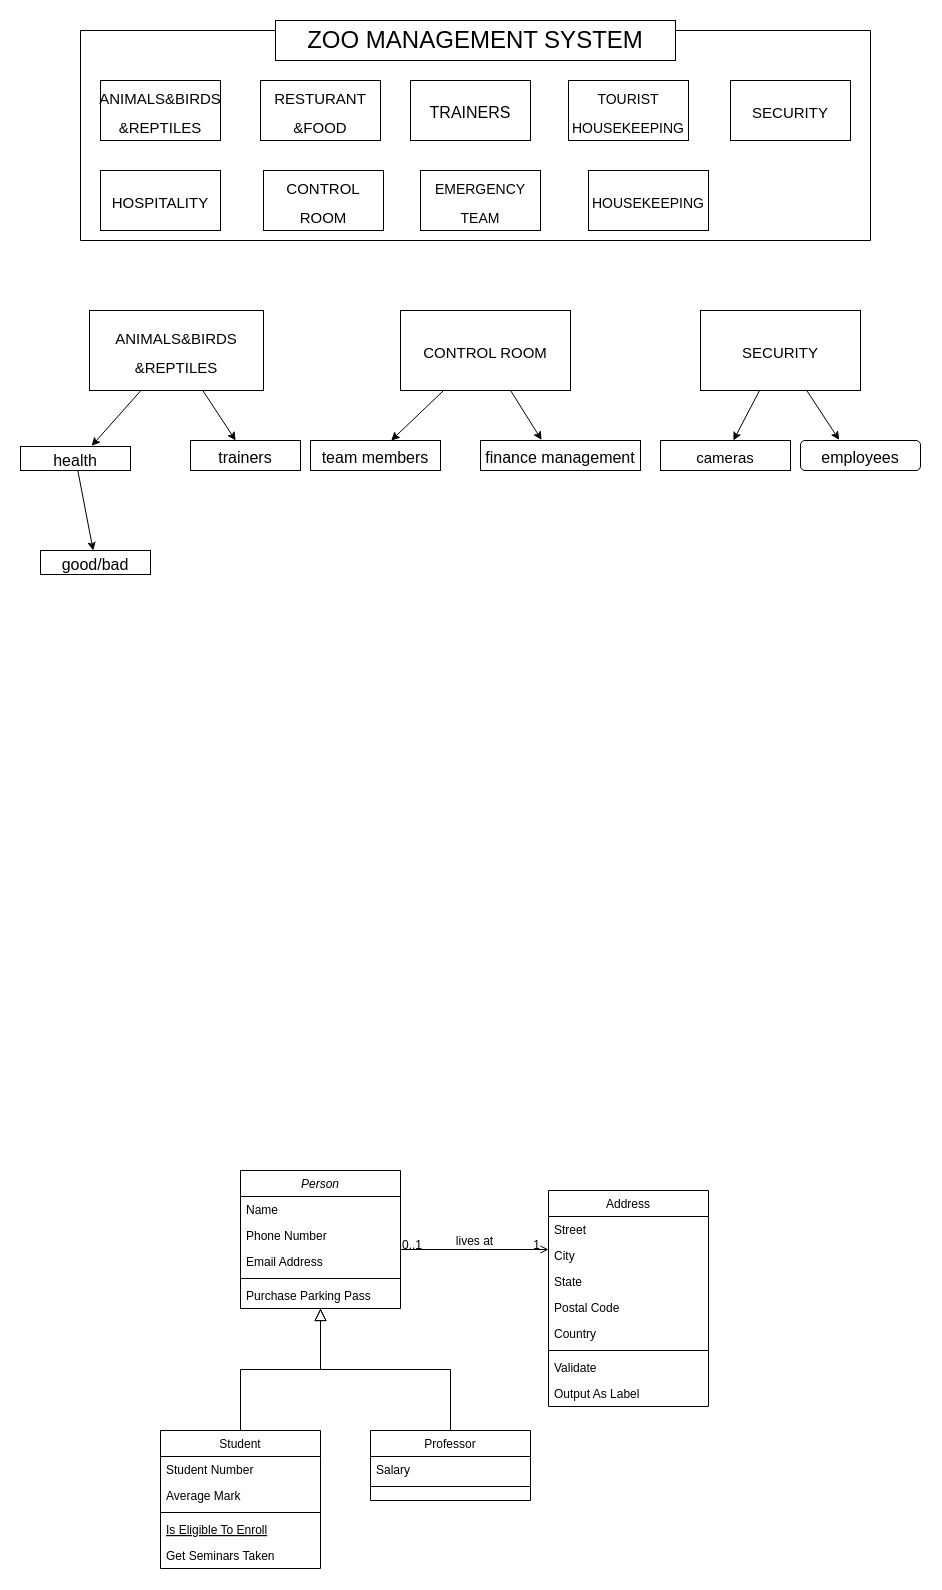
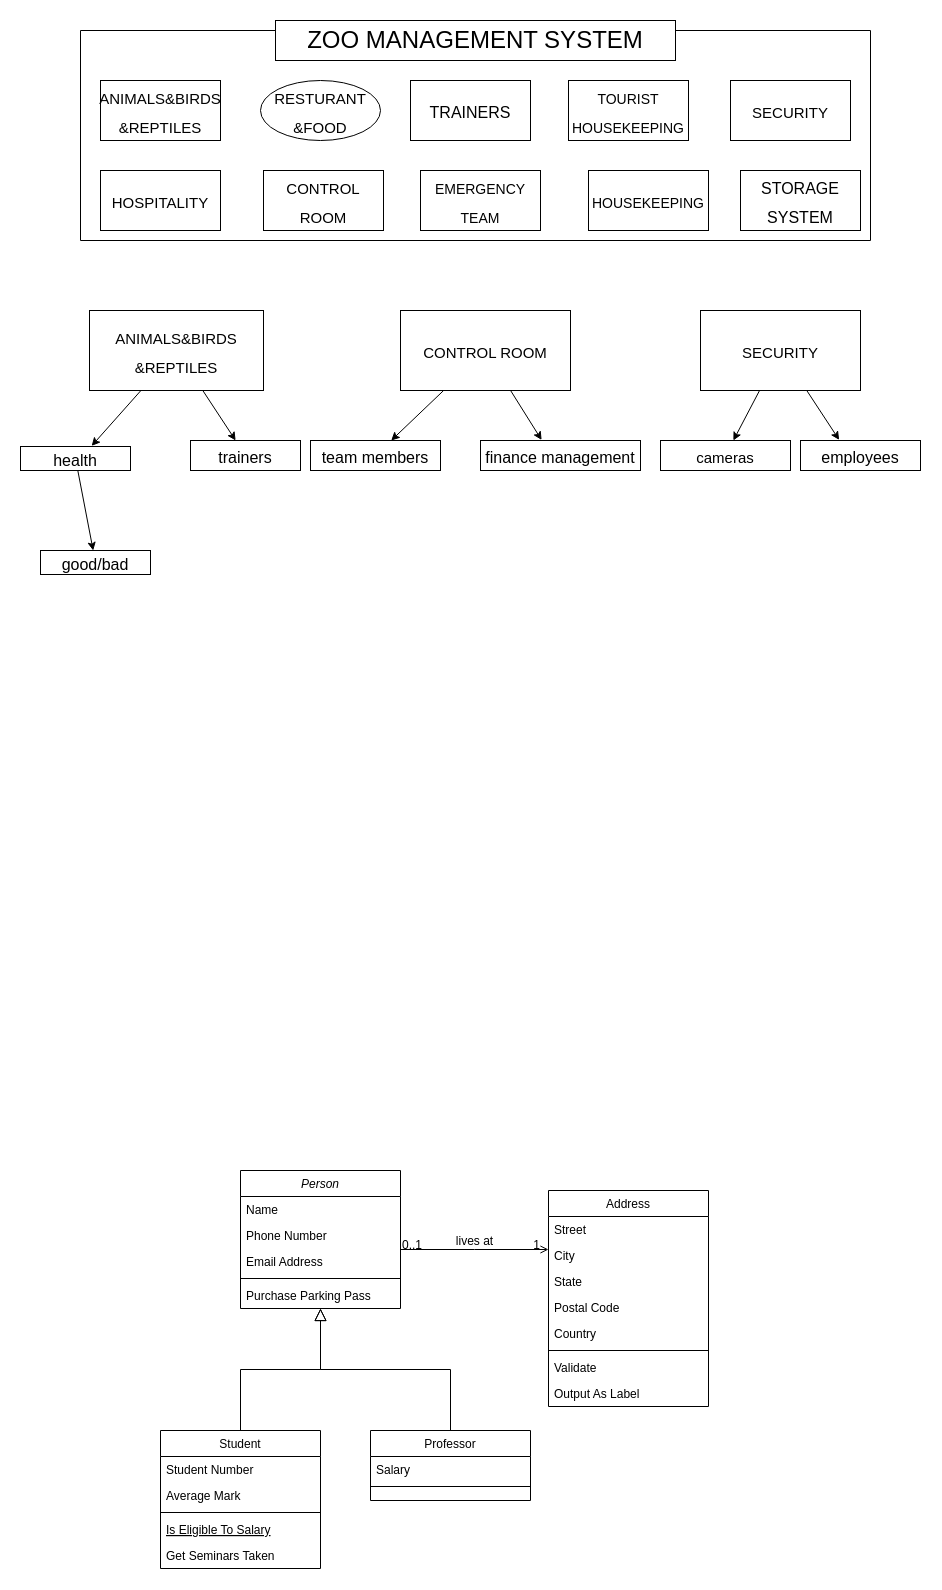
  <mxCell id="0" />
  <mxCell id="1" parent="0" />
  <mxCell id="2" value="Person" style="swimlane;fontStyle=2;align=center;verticalAlign=top;childLayout=stackLayout;horizontal=1;startSize=26;horizontalStack=0;resizeParent=1;resizeLast=0;collapsible=1;marginBottom=0;rounded=0;shadow=0;strokeWidth=1;" parent="1" vertex="1"><mxGeometry x="240" y="1170" width="160" height="138" as="geometry"><mxRectangle x="230" y="140" width="160" height="26" as="alternateBounds" /></mxGeometry></mxCell>
  <mxCell id="3" value="Name" style="text;align=left;verticalAlign=top;spacingLeft=4;spacingRight=4;overflow=hidden;rotatable=0;points=[[0,0.5],[1,0.5]];portConstraint=eastwest;" parent="2" vertex="1"><mxGeometry y="26" width="160" height="26" as="geometry" /></mxCell>
  <mxCell id="4" value="Phone Number" style="text;align=left;verticalAlign=top;spacingLeft=4;spacingRight=4;overflow=hidden;rotatable=0;points=[[0,0.5],[1,0.5]];portConstraint=eastwest;rounded=0;shadow=0;html=0;" parent="2" vertex="1"><mxGeometry y="52" width="160" height="26" as="geometry" /></mxCell>
  <mxCell id="5" value="Email Address" style="text;align=left;verticalAlign=top;spacingLeft=4;spacingRight=4;overflow=hidden;rotatable=0;points=[[0,0.5],[1,0.5]];portConstraint=eastwest;rounded=0;shadow=0;html=0;" parent="2" vertex="1"><mxGeometry y="78" width="160" height="26" as="geometry" /></mxCell>
  <mxCell id="6" value="" style="line;html=1;strokeWidth=1;align=left;verticalAlign=middle;spacingTop=-1;spacingLeft=3;spacingRight=3;rotatable=0;labelPosition=right;points=[];portConstraint=eastwest;" parent="2" vertex="1"><mxGeometry y="104" width="160" height="8" as="geometry" /></mxCell>
  <mxCell id="7" value="Purchase Parking Pass" style="text;align=left;verticalAlign=top;spacingLeft=4;spacingRight=4;overflow=hidden;rotatable=0;points=[[0,0.5],[1,0.5]];portConstraint=eastwest;" parent="2" vertex="1"><mxGeometry y="112" width="160" height="26" as="geometry" /></mxCell>
  <mxCell id="8" value="Student" style="swimlane;fontStyle=0;align=center;verticalAlign=top;childLayout=stackLayout;horizontal=1;startSize=26;horizontalStack=0;resizeParent=1;resizeLast=0;collapsible=1;marginBottom=0;rounded=0;shadow=0;strokeWidth=1;" parent="1" vertex="1"><mxGeometry x="160" y="1430" width="160" height="138" as="geometry"><mxRectangle x="130" y="380" width="160" height="26" as="alternateBounds" /></mxGeometry></mxCell>
  <mxCell id="9" value="Student Number" style="text;align=left;verticalAlign=top;spacingLeft=4;spacingRight=4;overflow=hidden;rotatable=0;points=[[0,0.5],[1,0.5]];portConstraint=eastwest;" parent="8" vertex="1"><mxGeometry y="26" width="160" height="26" as="geometry" /></mxCell>
  <mxCell id="10" value="Average Mark" style="text;align=left;verticalAlign=top;spacingLeft=4;spacingRight=4;overflow=hidden;rotatable=0;points=[[0,0.5],[1,0.5]];portConstraint=eastwest;rounded=0;shadow=0;html=0;" parent="8" vertex="1"><mxGeometry y="52" width="160" height="26" as="geometry" /></mxCell>
  <mxCell id="11" value="" style="line;html=1;strokeWidth=1;align=left;verticalAlign=middle;spacingTop=-1;spacingLeft=3;spacingRight=3;rotatable=0;labelPosition=right;points=[];portConstraint=eastwest;" parent="8" vertex="1"><mxGeometry y="78" width="160" height="8" as="geometry" /></mxCell>
- <mxCell id="12" value="Is Eligible To Enroll" style="text;align=left;verticalAlign=top;spacingLeft=4;spacingRight=4;overflow=hidden;rotatable=0;points=[[0,0.5],[1,0.5]];portConstraint=eastwest;fontStyle=4" parent="8" vertex="1"><mxGeometry y="86" width="160" height="26" as="geometry" /></mxCell>
+ <mxCell id="12" value="Is Eligible To Salary" style="text;align=left;verticalAlign=top;spacingLeft=4;spacingRight=4;overflow=hidden;rotatable=0;points=[[0,0.5],[1,0.5]];portConstraint=eastwest;fontStyle=4" parent="8" vertex="1"><mxGeometry y="86" width="160" height="26" as="geometry" /></mxCell>
  <mxCell id="13" value="Get Seminars Taken" style="text;align=left;verticalAlign=top;spacingLeft=4;spacingRight=4;overflow=hidden;rotatable=0;points=[[0,0.5],[1,0.5]];portConstraint=eastwest;" parent="8" vertex="1"><mxGeometry y="112" width="160" height="26" as="geometry" /></mxCell>
  <mxCell id="14" value="" style="endArrow=block;endSize=10;endFill=0;shadow=0;strokeWidth=1;rounded=0;edgeStyle=elbowEdgeStyle;elbow=vertical;" parent="1" source="8" target="2" edge="1"><mxGeometry width="160" relative="1" as="geometry"><mxPoint x="240" y="1273" as="sourcePoint" /><mxPoint x="240" y="1273" as="targetPoint" /></mxGeometry></mxCell>
  <mxCell id="15" value="Professor" style="swimlane;fontStyle=0;align=center;verticalAlign=top;childLayout=stackLayout;horizontal=1;startSize=26;horizontalStack=0;resizeParent=1;resizeLast=0;collapsible=1;marginBottom=0;rounded=0;shadow=0;strokeWidth=1;" parent="1" vertex="1"><mxGeometry x="370" y="1430" width="160" height="70" as="geometry"><mxRectangle x="340" y="380" width="170" height="26" as="alternateBounds" /></mxGeometry></mxCell>
  <mxCell id="16" value="Salary" style="text;align=left;verticalAlign=top;spacingLeft=4;spacingRight=4;overflow=hidden;rotatable=0;points=[[0,0.5],[1,0.5]];portConstraint=eastwest;" parent="15" vertex="1"><mxGeometry y="26" width="160" height="26" as="geometry" /></mxCell>
  <mxCell id="17" value="" style="line;html=1;strokeWidth=1;align=left;verticalAlign=middle;spacingTop=-1;spacingLeft=3;spacingRight=3;rotatable=0;labelPosition=right;points=[];portConstraint=eastwest;" parent="15" vertex="1"><mxGeometry y="52" width="160" height="8" as="geometry" /></mxCell>
  <mxCell id="18" value="" style="endArrow=block;endSize=10;endFill=0;shadow=0;strokeWidth=1;rounded=0;edgeStyle=elbowEdgeStyle;elbow=vertical;" parent="1" source="15" target="2" edge="1"><mxGeometry width="160" relative="1" as="geometry"><mxPoint x="250" y="1443" as="sourcePoint" /><mxPoint x="350" y="1341" as="targetPoint" /></mxGeometry></mxCell>
  <mxCell id="19" value="Address" style="swimlane;fontStyle=0;align=center;verticalAlign=top;childLayout=stackLayout;horizontal=1;startSize=26;horizontalStack=0;resizeParent=1;resizeLast=0;collapsible=1;marginBottom=0;rounded=0;shadow=0;strokeWidth=1;" parent="1" vertex="1"><mxGeometry x="548" y="1190" width="160" height="216" as="geometry"><mxRectangle x="550" y="140" width="160" height="26" as="alternateBounds" /></mxGeometry></mxCell>
  <mxCell id="20" value="Street" style="text;align=left;verticalAlign=top;spacingLeft=4;spacingRight=4;overflow=hidden;rotatable=0;points=[[0,0.5],[1,0.5]];portConstraint=eastwest;" parent="19" vertex="1"><mxGeometry y="26" width="160" height="26" as="geometry" /></mxCell>
  <mxCell id="21" value="City" style="text;align=left;verticalAlign=top;spacingLeft=4;spacingRight=4;overflow=hidden;rotatable=0;points=[[0,0.5],[1,0.5]];portConstraint=eastwest;rounded=0;shadow=0;html=0;" parent="19" vertex="1"><mxGeometry y="52" width="160" height="26" as="geometry" /></mxCell>
  <mxCell id="22" value="State" style="text;align=left;verticalAlign=top;spacingLeft=4;spacingRight=4;overflow=hidden;rotatable=0;points=[[0,0.5],[1,0.5]];portConstraint=eastwest;rounded=0;shadow=0;html=0;" parent="19" vertex="1"><mxGeometry y="78" width="160" height="26" as="geometry" /></mxCell>
  <mxCell id="23" value="Postal Code" style="text;align=left;verticalAlign=top;spacingLeft=4;spacingRight=4;overflow=hidden;rotatable=0;points=[[0,0.5],[1,0.5]];portConstraint=eastwest;rounded=0;shadow=0;html=0;" parent="19" vertex="1"><mxGeometry y="104" width="160" height="26" as="geometry" /></mxCell>
  <mxCell id="24" value="Country" style="text;align=left;verticalAlign=top;spacingLeft=4;spacingRight=4;overflow=hidden;rotatable=0;points=[[0,0.5],[1,0.5]];portConstraint=eastwest;rounded=0;shadow=0;html=0;" parent="19" vertex="1"><mxGeometry y="130" width="160" height="26" as="geometry" /></mxCell>
  <mxCell id="25" value="" style="line;html=1;strokeWidth=1;align=left;verticalAlign=middle;spacingTop=-1;spacingLeft=3;spacingRight=3;rotatable=0;labelPosition=right;points=[];portConstraint=eastwest;" parent="19" vertex="1"><mxGeometry y="156" width="160" height="8" as="geometry" /></mxCell>
  <mxCell id="26" value="Validate" style="text;align=left;verticalAlign=top;spacingLeft=4;spacingRight=4;overflow=hidden;rotatable=0;points=[[0,0.5],[1,0.5]];portConstraint=eastwest;" parent="19" vertex="1"><mxGeometry y="164" width="160" height="26" as="geometry" /></mxCell>
  <mxCell id="27" value="Output As Label" style="text;align=left;verticalAlign=top;spacingLeft=4;spacingRight=4;overflow=hidden;rotatable=0;points=[[0,0.5],[1,0.5]];portConstraint=eastwest;" parent="19" vertex="1"><mxGeometry y="190" width="160" height="26" as="geometry" /></mxCell>
  <mxCell id="28" value="" style="endArrow=open;shadow=0;strokeWidth=1;rounded=0;endFill=1;edgeStyle=elbowEdgeStyle;elbow=vertical;" parent="1" source="2" target="19" edge="1"><mxGeometry x="0.5" y="41" relative="1" as="geometry"><mxPoint x="420" y="1262" as="sourcePoint" /><mxPoint x="580" y="1262" as="targetPoint" /><mxPoint x="-40" y="32" as="offset" /></mxGeometry></mxCell>
  <mxCell id="29" value="0..1" style="resizable=0;align=left;verticalAlign=bottom;labelBackgroundColor=none;fontSize=12;" parent="28" connectable="0" vertex="1"><mxGeometry x="-1" relative="1" as="geometry"><mxPoint y="4" as="offset" /></mxGeometry></mxCell>
  <mxCell id="30" value="1" style="resizable=0;align=right;verticalAlign=bottom;labelBackgroundColor=none;fontSize=12;" parent="28" connectable="0" vertex="1"><mxGeometry x="1" relative="1" as="geometry"><mxPoint x="-7" y="4" as="offset" /></mxGeometry></mxCell>
  <mxCell id="31" value="lives at" style="text;html=1;resizable=0;points=[];;align=center;verticalAlign=middle;labelBackgroundColor=none;rounded=0;shadow=0;strokeWidth=1;fontSize=12;" parent="28" vertex="1" connectable="0"><mxGeometry x="0.5" y="49" relative="1" as="geometry"><mxPoint x="-38" y="40" as="offset" /></mxGeometry></mxCell>
  <mxCell id="32" value="&lt;font style=&quot;font-size: 15px;&quot;&gt;ANIMALS&amp;amp;BIRDS&lt;br&gt;&amp;amp;REPTILES&lt;br&gt;&lt;/font&gt;" style="rounded=0;whiteSpace=wrap;html=1;fontSize=24;" vertex="1" parent="1"><mxGeometry x="100" y="80" width="120" height="60" as="geometry" /></mxCell>
  <mxCell id="33" value="&lt;font style=&quot;font-size: 14px;&quot;&gt;HOUSEKEEPING&lt;/font&gt;" style="rounded=0;whiteSpace=wrap;html=1;fontSize=24;" vertex="1" parent="1"><mxGeometry x="588" y="170" width="120" height="60" as="geometry" /></mxCell>
  <mxCell id="34" value="&lt;span style=&quot;font-size: 15px;&quot;&gt;HOSPITALITY&lt;/span&gt;" style="rounded=0;whiteSpace=wrap;html=1;fontSize=24;" vertex="1" parent="1"><mxGeometry x="100" y="170" width="120" height="60" as="geometry" /></mxCell>
  <mxCell id="35" value="&lt;font style=&quot;font-size: 15px;&quot;&gt;SECURITY&lt;/font&gt;" style="rounded=0;whiteSpace=wrap;html=1;fontSize=24;" vertex="1" parent="1"><mxGeometry x="730" y="80" width="120" height="60" as="geometry" /></mxCell>
  <mxCell id="36" value="&lt;span style=&quot;font-size: 14px;&quot;&gt;TOURIST&lt;br&gt;HOUSEKEEPING&lt;br&gt;&lt;/span&gt;" style="rounded=0;whiteSpace=wrap;html=1;fontSize=24;" vertex="1" parent="1"><mxGeometry x="568" y="80" width="120" height="60" as="geometry" /></mxCell>
  <mxCell id="37" value="&lt;font style=&quot;font-size: 16px;&quot;&gt;TRAINERS&lt;/font&gt;" style="rounded=0;whiteSpace=wrap;html=1;fontSize=24;" vertex="1" parent="1"><mxGeometry x="410" y="80" width="120" height="60" as="geometry" /></mxCell>
- <mxCell id="38" value="&lt;span style=&quot;font-size: 15px;&quot;&gt;RESTURANT&lt;br&gt;&amp;amp;FOOD&lt;br&gt;&lt;/span&gt;" style="rounded=0;whiteSpace=wrap;html=1;fontSize=24;" vertex="1" parent="1"><mxGeometry x="260" y="80" width="120" height="60" as="geometry" /></mxCell>
+ <mxCell id="38" value="&lt;span style=&quot;font-size: 15px;&quot;&gt;RESTURANT&lt;br&gt;&amp;amp;FOOD&lt;br&gt;&lt;/span&gt;" style="ellipse;whiteSpace=wrap;html=1;fontSize=24;" vertex="1" parent="1"><mxGeometry x="260" y="80" width="120" height="60" as="geometry" /></mxCell>
  <mxCell id="39" value="&lt;font style=&quot;font-size: 14px;&quot;&gt;EMERGENCY TEAM&lt;/font&gt;" style="rounded=0;whiteSpace=wrap;html=1;fontSize=24;" vertex="1" parent="1"><mxGeometry x="420" y="170" width="120" height="60" as="geometry" /></mxCell>
  <mxCell id="40" value="&lt;span style=&quot;font-size: 15px;&quot;&gt;CONTROL ROOM&lt;/span&gt;" style="rounded=0;whiteSpace=wrap;html=1;fontSize=24;" vertex="1" parent="1"><mxGeometry x="263" y="170" width="120" height="60" as="geometry" /></mxCell>
+ <mxCell id="41" value="&lt;font style=&quot;font-size: 16px;&quot;&gt;STORAGE SYSTEM&lt;/font&gt;" style="rounded=0;whiteSpace=wrap;html=1;fontSize=24;" vertex="1" parent="1"><mxGeometry x="740" y="170" width="120" height="60" as="geometry" /></mxCell>
  <mxCell id="42" style="edgeStyle=none;rounded=0;orthogonalLoop=1;jettySize=auto;html=1;entryX=0.647;entryY=-0.025;entryDx=0;entryDy=0;entryPerimeter=0;fontSize=16;" edge="1" parent="1" source="44" target="49"><mxGeometry relative="1" as="geometry" /></mxCell>
  <mxCell id="43" style="edgeStyle=none;rounded=0;orthogonalLoop=1;jettySize=auto;html=1;fontSize=16;" edge="1" parent="1" source="44" target="57"><mxGeometry relative="1" as="geometry" /></mxCell>
  <mxCell id="44" value="&lt;font style=&quot;font-size: 15px;&quot;&gt;ANIMALS&amp;amp;BIRDS&lt;br&gt;&amp;amp;REPTILES&lt;br&gt;&lt;/font&gt;" style="rounded=0;whiteSpace=wrap;html=1;fontSize=24;" vertex="1" parent="1"><mxGeometry x="89" y="310" width="174" height="80" as="geometry" /></mxCell>
  <mxCell id="45" value="" style="edgeStyle=none;rounded=0;orthogonalLoop=1;jettySize=auto;html=1;fontSize=16;" edge="1" parent="1" source="47" target="50"><mxGeometry relative="1" as="geometry" /></mxCell>
  <mxCell id="46" style="edgeStyle=none;rounded=0;orthogonalLoop=1;jettySize=auto;html=1;entryX=0.382;entryY=-0.017;entryDx=0;entryDy=0;entryPerimeter=0;fontSize=16;" edge="1" parent="1" source="47" target="58"><mxGeometry relative="1" as="geometry" /></mxCell>
  <mxCell id="47" value="&lt;span style=&quot;font-size: 15px;&quot;&gt;CONTROL ROOM&lt;/span&gt;" style="rounded=0;whiteSpace=wrap;html=1;fontSize=24;" vertex="1" parent="1"><mxGeometry x="400" y="310" width="170" height="80" as="geometry" /></mxCell>
  <mxCell id="48" value="" style="edgeStyle=none;rounded=0;orthogonalLoop=1;jettySize=auto;html=1;fontSize=16;" edge="1" parent="1" source="49" target="60"><mxGeometry relative="1" as="geometry" /></mxCell>
  <mxCell id="49" value="&lt;font style=&quot;font-size: 16px;&quot;&gt;health&lt;br&gt;&lt;/font&gt;" style="rounded=0;whiteSpace=wrap;html=1;fontSize=24;" vertex="1" parent="1"><mxGeometry x="20" y="446" width="110" height="24" as="geometry" /></mxCell>
  <mxCell id="50" value="&lt;font style=&quot;font-size: 16px;&quot;&gt;team members&lt;br&gt;&lt;/font&gt;" style="rounded=0;whiteSpace=wrap;html=1;fontSize=24;" vertex="1" parent="1"><mxGeometry x="310" y="440" width="130" height="30" as="geometry" /></mxCell>
  <mxCell id="51" value="" style="edgeStyle=none;rounded=0;orthogonalLoop=1;jettySize=auto;html=1;fontSize=16;" edge="1" parent="1" source="53" target="54"><mxGeometry relative="1" as="geometry" /></mxCell>
  <mxCell id="52" style="edgeStyle=none;rounded=0;orthogonalLoop=1;jettySize=auto;html=1;entryX=0.322;entryY=-0.022;entryDx=0;entryDy=0;entryPerimeter=0;fontSize=16;" edge="1" parent="1" source="53" target="59"><mxGeometry relative="1" as="geometry" /></mxCell>
  <mxCell id="53" value="&lt;font style=&quot;font-size: 15px;&quot;&gt;SECURITY&lt;/font&gt;" style="rounded=0;whiteSpace=wrap;html=1;fontSize=24;" vertex="1" parent="1"><mxGeometry x="700" y="310" width="160" height="80" as="geometry" /></mxCell>
  <mxCell id="54" value="&lt;span style=&quot;font-size: 15px;&quot;&gt;cameras&lt;br&gt;&lt;/span&gt;" style="rounded=0;whiteSpace=wrap;html=1;fontSize=24;" vertex="1" parent="1"><mxGeometry x="660" y="440" width="130" height="30" as="geometry" /></mxCell>
  <mxCell id="55" value="" style="swimlane;startSize=0;fontSize=16;" vertex="1" parent="1"><mxGeometry x="80" y="30" width="790" height="210" as="geometry" /></mxCell>
  <mxCell id="56" value="&lt;span style=&quot;font-size: 24px;&quot;&gt;ZOO MANAGEMENT SYSTEM&lt;/span&gt;" style="rounded=0;whiteSpace=wrap;html=1;direction=south;" vertex="1" parent="55"><mxGeometry x="195" y="-10" width="400" height="40" as="geometry" /></mxCell>
  <mxCell id="57" value="&lt;font style=&quot;font-size: 16px;&quot;&gt;trainers&lt;br&gt;&lt;/font&gt;" style="rounded=0;whiteSpace=wrap;html=1;fontSize=24;" vertex="1" parent="1"><mxGeometry x="190" y="440" width="110" height="30" as="geometry" /></mxCell>
  <mxCell id="58" value="&lt;font style=&quot;font-size: 16px;&quot;&gt;finance management&lt;/font&gt;" style="rounded=0;whiteSpace=wrap;html=1;fontSize=24;" vertex="1" parent="1"><mxGeometry x="480" y="440" width="160" height="30" as="geometry" /></mxCell>
- <mxCell id="59" value="&lt;span style=&quot;font-size: 16px;&quot;&gt;employees&lt;/span&gt;" style="whiteSpace=wrap;html=1;fontSize=24;rounded=1;" vertex="1" parent="1"><mxGeometry x="800" y="440" width="120" height="30" as="geometry" /></mxCell>
+ <mxCell id="59" value="&lt;span style=&quot;font-size: 16px;&quot;&gt;employees&lt;/span&gt;" style="rounded=0;whiteSpace=wrap;html=1;fontSize=24;" vertex="1" parent="1"><mxGeometry x="800" y="440" width="120" height="30" as="geometry" /></mxCell>
  <mxCell id="60" value="&lt;font style=&quot;font-size: 16px;&quot;&gt;good/bad&lt;br&gt;&lt;/font&gt;" style="rounded=0;whiteSpace=wrap;html=1;fontSize=24;" vertex="1" parent="1"><mxGeometry y="550" width="110" height="24" as="geometry" x="40" /></mxCell>
